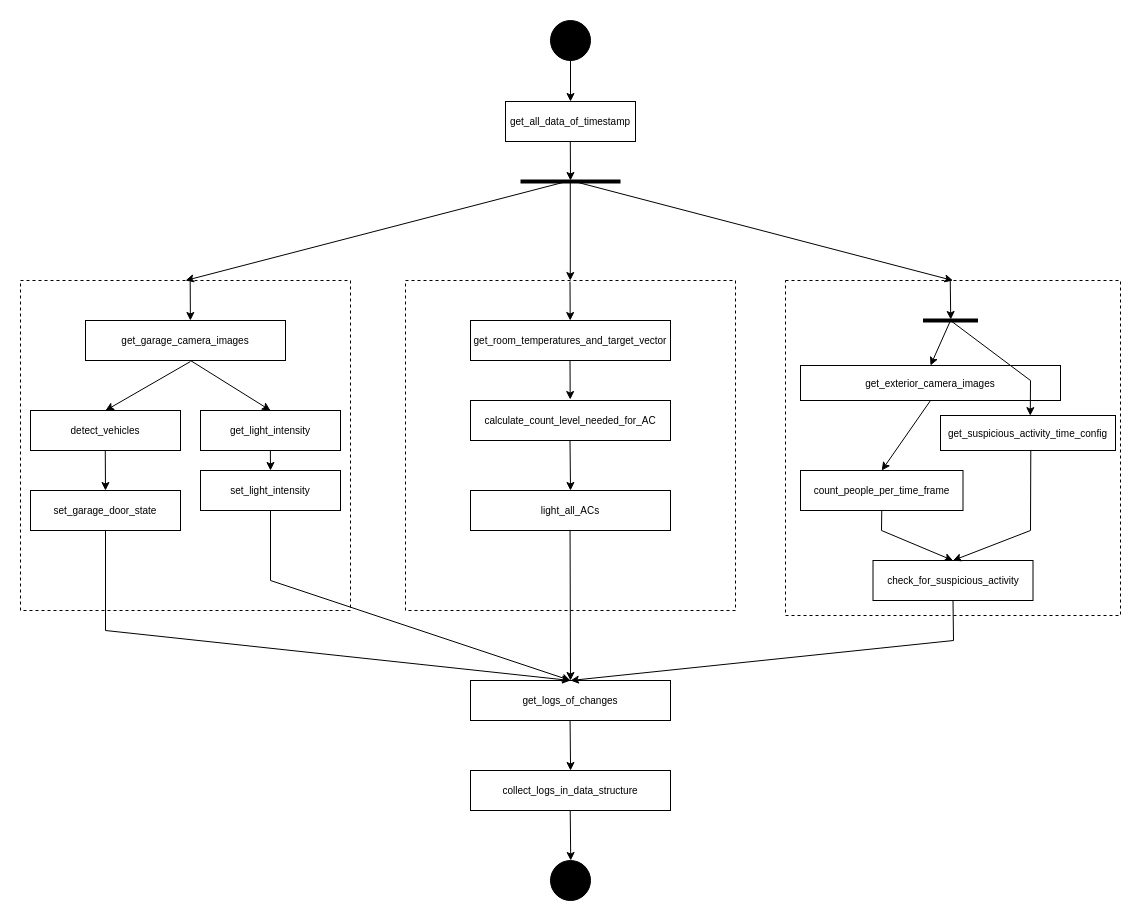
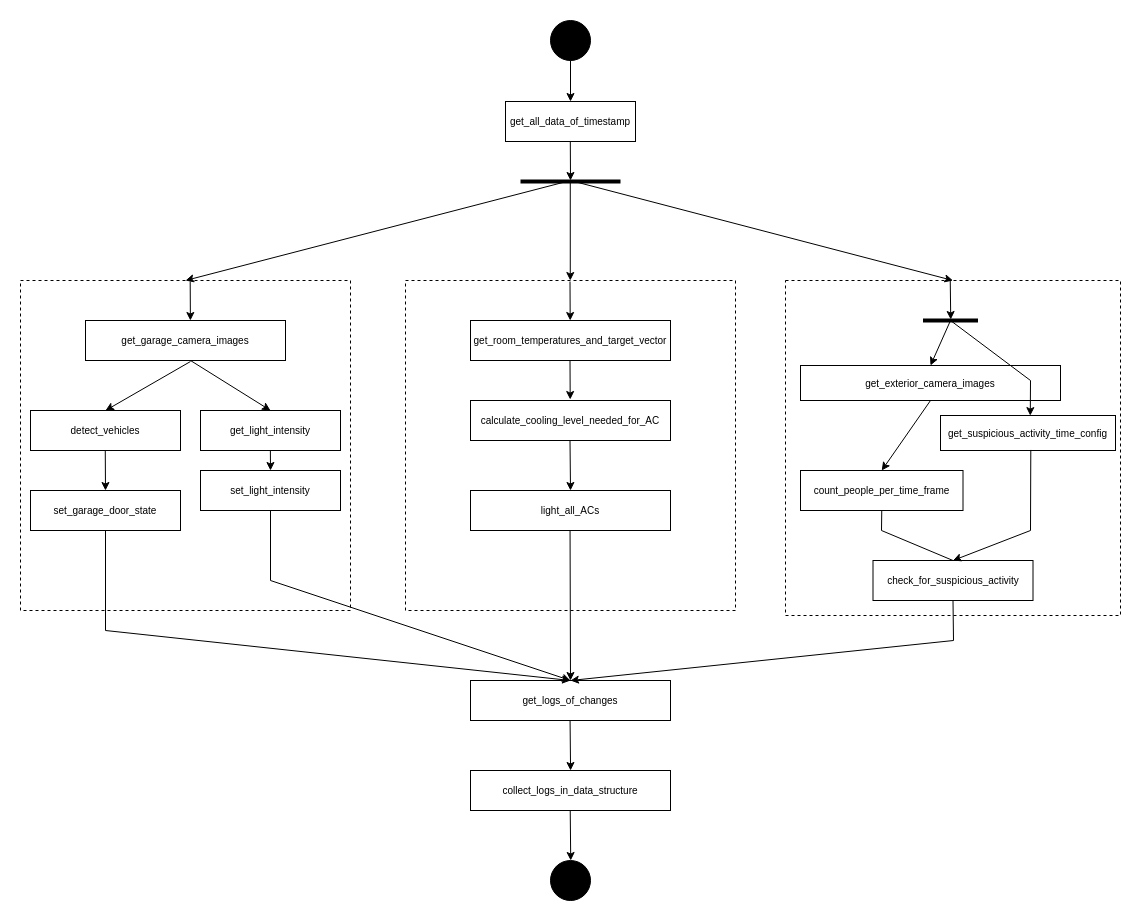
  <mxCell id="0" />
  <mxCell id="1" parent="0" />
  <mxCell id="2" value="" style="ellipse;whiteSpace=wrap;html=1;aspect=fixed;fillColor=#000000;" vertex="1" parent="1"><mxGeometry x="550" y="20" width="40" height="40" as="geometry" /></mxCell>
  <mxCell id="3" value="&lt;font style=&quot;font-size: 10px;&quot;&gt;get_all_data_of_timestamp&lt;br&gt;&lt;/font&gt;" style="rounded=0;whiteSpace=wrap;html=1;" vertex="1" parent="1"><mxGeometry x="505" y="101" width="130" height="40" as="geometry" /></mxCell>
  <mxCell id="4" value="" style="html=1;rounded=0;endArrow=none;endFill=0;strokeWidth=4;" edge="1" parent="1"><mxGeometry width="100" relative="1" as="geometry"><mxPoint x="520" y="181" as="sourcePoint" /><mxPoint x="620" y="181" as="targetPoint" /><Array as="points" /></mxGeometry></mxCell>
  <mxCell id="5" value="" style="endArrow=classic;html=1;rounded=0;" edge="1" parent="1"><mxGeometry width="50" height="50" relative="1" as="geometry"><mxPoint x="569.78" y="180" as="sourcePoint" /><mxPoint x="569.78" y="280" as="targetPoint" /></mxGeometry></mxCell>
  <mxCell id="6" value="" style="endArrow=classic;html=1;rounded=0;exitX=0.5;exitY=1;exitDx=0;exitDy=0;entryX=0.5;entryY=0;entryDx=0;entryDy=0;" edge="1" parent="1" source="2" target="3"><mxGeometry width="50" height="50" relative="1" as="geometry"><mxPoint x="560" y="200" as="sourcePoint" /><mxPoint x="610" y="150" as="targetPoint" /></mxGeometry></mxCell>
  <mxCell id="7" value="" style="endArrow=classic;html=1;rounded=0;exitX=0.5;exitY=1;exitDx=0;exitDy=0;" edge="1" parent="1"><mxGeometry width="50" height="50" relative="1" as="geometry"><mxPoint x="569.8" y="141" as="sourcePoint" /><mxPoint x="570" y="180" as="targetPoint" /></mxGeometry></mxCell>
  <mxCell id="8" value="" style="whiteSpace=wrap;html=1;aspect=fixed;dashed=1;fillOpacity=0;" vertex="1" parent="1"><mxGeometry x="405" y="280" width="330" height="330" as="geometry" /></mxCell>
- <mxCell id="9" value="&lt;font style=&quot;font-size: 10px;&quot;&gt;calculate_count_level_needed_for_AC&lt;br&gt;&lt;/font&gt;" style="rounded=0;whiteSpace=wrap;html=1;" vertex="1" parent="1"><mxGeometry x="470" y="400" width="200" height="40" as="geometry" /></mxCell>
+ <mxCell id="9" value="&lt;font style=&quot;font-size: 10px;&quot;&gt;calculate_cooling_level_needed_for_AC&lt;br&gt;&lt;/font&gt;" style="rounded=0;whiteSpace=wrap;html=1;" vertex="1" parent="1"><mxGeometry x="470" y="400" width="200" height="40" as="geometry" /></mxCell>
  <mxCell id="10" value="&lt;font style=&quot;font-size: 10px;&quot;&gt;get_room_temperatures_and_target_vector&lt;br&gt;&lt;/font&gt;" style="rounded=0;whiteSpace=wrap;html=1;" vertex="1" parent="1"><mxGeometry x="470" y="320" width="200" height="40" as="geometry" /></mxCell>
  <mxCell id="11" value="&lt;font style=&quot;font-size: 10px;&quot;&gt;light_all_ACs&lt;br&gt;&lt;/font&gt;" style="rounded=0;whiteSpace=wrap;html=1;" vertex="1" parent="1"><mxGeometry x="470" y="490" width="200" height="40" as="geometry" /></mxCell>
  <mxCell id="12" value="" style="endArrow=classic;html=1;rounded=0;exitX=0.5;exitY=1;exitDx=0;exitDy=0;" edge="1" parent="1"><mxGeometry width="50" height="50" relative="1" as="geometry"><mxPoint x="569.5" y="281" as="sourcePoint" /><mxPoint x="569.7" y="320" as="targetPoint" /></mxGeometry></mxCell>
  <mxCell id="13" value="" style="endArrow=classic;html=1;rounded=0;exitX=0.5;exitY=1;exitDx=0;exitDy=0;" edge="1" parent="1"><mxGeometry width="50" height="50" relative="1" as="geometry"><mxPoint x="569.5" y="360" as="sourcePoint" /><mxPoint x="569.7" y="399" as="targetPoint" /></mxGeometry></mxCell>
  <mxCell id="14" value="" style="endArrow=classic;html=1;rounded=0;exitX=0.5;exitY=1;exitDx=0;exitDy=0;entryX=0.5;entryY=0;entryDx=0;entryDy=0;" edge="1" parent="1" target="11"><mxGeometry width="50" height="50" relative="1" as="geometry"><mxPoint x="569.5" y="440" as="sourcePoint" /><mxPoint x="569.7" y="479" as="targetPoint" /></mxGeometry></mxCell>
  <mxCell id="15" value="" style="whiteSpace=wrap;html=1;aspect=fixed;dashed=1;fillOpacity=0;" vertex="1" parent="1"><mxGeometry x="785" y="280" width="335" height="335" as="geometry" /></mxCell>
  <mxCell id="16" value="&lt;font style=&quot;font-size: 10px;&quot;&gt;get_suspicious_activity_time_config&lt;br&gt;&lt;/font&gt;" style="rounded=0;whiteSpace=wrap;html=1;" vertex="1" parent="1"><mxGeometry x="940" y="415" width="175" height="35" as="geometry" /></mxCell>
  <mxCell id="17" value="&lt;font style=&quot;font-size: 10px;&quot;&gt;get_exterior_camera_images&lt;br&gt;&lt;/font&gt;" style="rounded=0;whiteSpace=wrap;html=1;" vertex="1" parent="1"><mxGeometry x="800" y="365" width="260" height="35" as="geometry" /></mxCell>
  <mxCell id="18" value="&lt;font style=&quot;font-size: 10px;&quot;&gt;count_people_per_time_frame&lt;br&gt;&lt;/font&gt;" style="rounded=0;whiteSpace=wrap;html=1;" vertex="1" parent="1"><mxGeometry x="800" y="470" width="162.5" height="40" as="geometry" /></mxCell>
  <mxCell id="19" value="" style="endArrow=classic;html=1;rounded=0;exitX=0.5;exitY=1;exitDx=0;exitDy=0;" edge="1" parent="1"><mxGeometry width="50" height="50" relative="1" as="geometry"><mxPoint x="949.74" y="280" as="sourcePoint" /><mxPoint x="950.24" y="319" as="targetPoint" /></mxGeometry></mxCell>
  <mxCell id="20" value="" style="endArrow=classic;html=1;rounded=0;entryX=0.5;entryY=0;entryDx=0;entryDy=0;" edge="1" parent="1" target="17"><mxGeometry width="50" height="50" relative="1" as="geometry"><mxPoint x="950" y="320" as="sourcePoint" /><mxPoint x="954.91" y="360" as="targetPoint" /></mxGeometry></mxCell>
  <mxCell id="21" value="" style="endArrow=classic;html=1;rounded=0;exitX=0.5;exitY=1;exitDx=0;exitDy=0;entryX=0.5;entryY=0;entryDx=0;entryDy=0;" edge="1" parent="1" target="18" source="17"><mxGeometry width="50" height="50" relative="1" as="geometry"><mxPoint x="957" y="475" as="sourcePoint" /><mxPoint x="957.2" y="514" as="targetPoint" /></mxGeometry></mxCell>
  <mxCell id="22" value="" style="endArrow=classic;html=1;rounded=0;entryX=0.5;entryY=0;entryDx=0;entryDy=0;" edge="1" parent="1" target="15"><mxGeometry width="50" height="50" relative="1" as="geometry"><mxPoint x="570" y="180" as="sourcePoint" /><mxPoint x="579.78" y="290" as="targetPoint" /></mxGeometry></mxCell>
  <mxCell id="23" value="" style="html=1;rounded=0;endArrow=none;endFill=0;strokeWidth=4;" edge="1" parent="1"><mxGeometry width="100" relative="1" as="geometry"><mxPoint x="922.5" y="320" as="sourcePoint" /><mxPoint x="977.5" y="320" as="targetPoint" /><Array as="points" /></mxGeometry></mxCell>
  <mxCell id="24" value="" style="endArrow=classic;html=1;rounded=0;entryX=0.513;entryY=0.003;entryDx=0;entryDy=0;entryPerimeter=0;" edge="1" parent="1" target="16"><mxGeometry width="50" height="50" relative="1" as="geometry"><mxPoint x="950" y="320" as="sourcePoint" /><mxPoint x="880" y="380" as="targetPoint" /><Array as="points"><mxPoint x="1030" y="380" /></Array></mxGeometry></mxCell>
- <mxCell id="25" value="" style="endArrow=classic;html=1;rounded=0;exitX=0.5;exitY=1;exitDx=0;exitDy=0;entryX=0.5;entryY=0;entryDx=0;entryDy=0;" edge="1" parent="1" source="18" target="26"><mxGeometry width="50" height="50" relative="1" as="geometry"><mxPoint x="872.17" y="485" as="sourcePoint" /><mxPoint x="872.36" y="535.11" as="targetPoint" /><Array as="points"><mxPoint x="881" y="530" /></Array></mxGeometry></mxCell>
+ <mxCell id="25" value="" style="endArrow=none;html=1;rounded=0;exitX=0.5;exitY=1;exitDx=0;exitDy=0;entryX=0.5;entryY=0;entryDx=0;entryDy=0;" edge="1" parent="1" source="18" target="26"><mxGeometry width="50" height="50" relative="1" as="geometry"><mxPoint x="872.17" y="485" as="sourcePoint" /><mxPoint x="872.36" y="535.11" as="targetPoint" /><Array as="points"><mxPoint x="881" y="530" /></Array></mxGeometry></mxCell>
  <mxCell id="26" value="&lt;font style=&quot;font-size: 10px;&quot;&gt;check_for_suspicious_activity&lt;br&gt;&lt;/font&gt;" style="rounded=0;whiteSpace=wrap;html=1;" vertex="1" parent="1"><mxGeometry x="872.5" y="560" width="160" height="40" as="geometry" /></mxCell>
  <mxCell id="27" value="" style="endArrow=classic;html=1;rounded=0;exitX=0.516;exitY=0.984;exitDx=0;exitDy=0;entryX=0.5;entryY=0;entryDx=0;entryDy=0;exitPerimeter=0;" edge="1" parent="1" source="16" target="26"><mxGeometry width="50" height="50" relative="1" as="geometry"><mxPoint x="882.17" y="495" as="sourcePoint" /><mxPoint x="1032.5" y="535" as="targetPoint" /><Array as="points"><mxPoint x="1030" y="530" /></Array></mxGeometry></mxCell>
  <mxCell id="28" value="&lt;font style=&quot;font-size: 10px;&quot;&gt;get_logs_of_changes&lt;br&gt;&lt;/font&gt;" style="rounded=0;whiteSpace=wrap;html=1;" vertex="1" parent="1"><mxGeometry x="470" y="680" width="200" height="40" as="geometry" /></mxCell>
  <mxCell id="29" value="" style="whiteSpace=wrap;html=1;aspect=fixed;dashed=1;fillOpacity=0;" vertex="1" parent="1"><mxGeometry x="20" y="280" width="330" height="330" as="geometry" /></mxCell>
  <mxCell id="30" value="" style="endArrow=classic;html=1;rounded=0;exitX=0.5;exitY=1;exitDx=0;exitDy=0;entryX=0.5;entryY=0;entryDx=0;entryDy=0;" edge="1" parent="1"><mxGeometry width="50" height="50" relative="1" as="geometry"><mxPoint x="569.57" y="720" as="sourcePoint" /><mxPoint x="570.07" y="770" as="targetPoint" /></mxGeometry></mxCell>
  <mxCell id="31" value="&lt;font style=&quot;font-size: 10px;&quot;&gt;collect_logs_in_data_structure&lt;br&gt;&lt;/font&gt;" style="rounded=0;whiteSpace=wrap;html=1;" vertex="1" parent="1"><mxGeometry x="470" y="770" width="200" height="40" as="geometry" /></mxCell>
  <mxCell id="32" value="" style="endArrow=classic;html=1;rounded=0;exitX=0.5;exitY=1;exitDx=0;exitDy=0;entryX=0.5;entryY=0;entryDx=0;entryDy=0;" edge="1" parent="1" target="28"><mxGeometry width="50" height="50" relative="1" as="geometry"><mxPoint x="569.55" y="530" as="sourcePoint" /><mxPoint x="570.05" y="580" as="targetPoint" /></mxGeometry></mxCell>
  <mxCell id="33" value="&lt;font style=&quot;font-size: 10px;&quot;&gt;get_garage_camera_images&lt;br&gt;&lt;/font&gt;" style="rounded=0;whiteSpace=wrap;html=1;" vertex="1" parent="1"><mxGeometry x="85" y="320" width="200" height="40" as="geometry" /></mxCell>
  <mxCell id="34" value="&lt;font style=&quot;font-size: 10px;&quot;&gt;detect_vehicles&lt;br&gt;&lt;/font&gt;" style="rounded=0;whiteSpace=wrap;html=1;" vertex="1" parent="1"><mxGeometry x="30" y="410" width="150" height="40" as="geometry" /></mxCell>
  <mxCell id="35" value="&lt;font style=&quot;font-size: 10px;&quot;&gt;get_light_intensity&lt;br&gt;&lt;/font&gt;" style="rounded=0;whiteSpace=wrap;html=1;" vertex="1" parent="1"><mxGeometry x="200" y="410" width="140" height="40" as="geometry" /></mxCell>
  <mxCell id="36" value="" style="endArrow=classic;html=1;rounded=0;entryX=0.5;entryY=0;entryDx=0;entryDy=0;" edge="1" parent="1" target="29"><mxGeometry width="50" height="50" relative="1" as="geometry"><mxPoint x="570" y="180" as="sourcePoint" /><mxPoint x="440" y="250" as="targetPoint" /></mxGeometry></mxCell>
  <mxCell id="37" value="" style="endArrow=classic;html=1;rounded=0;exitX=0.5;exitY=1;exitDx=0;exitDy=0;entryX=0.5;entryY=0;entryDx=0;entryDy=0;" edge="1" parent="1" target="34"><mxGeometry width="50" height="50" relative="1" as="geometry"><mxPoint x="190" y="361" as="sourcePoint" /><mxPoint x="190.2" y="400" as="targetPoint" /></mxGeometry></mxCell>
  <mxCell id="38" value="" style="endArrow=classic;html=1;rounded=0;exitX=0.5;exitY=1;exitDx=0;exitDy=0;" edge="1" parent="1"><mxGeometry width="50" height="50" relative="1" as="geometry"><mxPoint x="189.69" y="281" as="sourcePoint" /><mxPoint x="189.89" y="320" as="targetPoint" /></mxGeometry></mxCell>
  <mxCell id="39" value="" style="endArrow=classic;html=1;rounded=0;entryX=0.5;entryY=0;entryDx=0;entryDy=0;" edge="1" parent="1" target="35"><mxGeometry width="50" height="50" relative="1" as="geometry"><mxPoint x="190" y="360" as="sourcePoint" /><mxPoint x="200.2" y="410" as="targetPoint" /></mxGeometry></mxCell>
  <mxCell id="40" value="&lt;font style=&quot;font-size: 10px;&quot;&gt;set_light_intensity&lt;br&gt;&lt;/font&gt;" style="rounded=0;whiteSpace=wrap;html=1;" vertex="1" parent="1"><mxGeometry x="200" y="470" width="140" height="40" as="geometry" /></mxCell>
  <mxCell id="41" value="&lt;font style=&quot;font-size: 10px;&quot;&gt;set_garage_door_state&lt;br&gt;&lt;/font&gt;" style="rounded=0;whiteSpace=wrap;html=1;" vertex="1" parent="1"><mxGeometry x="30" y="490" width="150" height="40" as="geometry" /></mxCell>
  <mxCell id="42" value="" style="endArrow=classic;html=1;rounded=0;exitX=0.5;exitY=1;exitDx=0;exitDy=0;entryX=0.5;entryY=0;entryDx=0;entryDy=0;" edge="1" parent="1" target="41"><mxGeometry width="50" height="50" relative="1" as="geometry"><mxPoint x="104.78" y="450" as="sourcePoint" /><mxPoint x="104.98" y="489" as="targetPoint" /></mxGeometry></mxCell>
  <mxCell id="43" value="" style="endArrow=classic;html=1;rounded=0;exitX=0.5;exitY=1;exitDx=0;exitDy=0;entryX=0.5;entryY=0;entryDx=0;entryDy=0;" edge="1" parent="1" target="40"><mxGeometry width="50" height="50" relative="1" as="geometry"><mxPoint x="269.88" y="450" as="sourcePoint" /><mxPoint x="270.08" y="489" as="targetPoint" /></mxGeometry></mxCell>
  <mxCell id="44" value="" style="ellipse;whiteSpace=wrap;html=1;aspect=fixed;fillColor=#000000;" vertex="1" parent="1"><mxGeometry x="550" y="860" width="40" height="40" as="geometry" /></mxCell>
  <mxCell id="45" value="" style="endArrow=classic;html=1;rounded=0;exitX=0.5;exitY=1;exitDx=0;exitDy=0;entryX=0.5;entryY=0;entryDx=0;entryDy=0;" edge="1" parent="1"><mxGeometry width="50" height="50" relative="1" as="geometry"><mxPoint x="569.72" y="810" as="sourcePoint" /><mxPoint x="570.22" y="860" as="targetPoint" /></mxGeometry></mxCell>
  <mxCell id="46" value="" style="endArrow=classic;html=1;rounded=0;exitX=0.5;exitY=1;exitDx=0;exitDy=0;entryX=0.5;entryY=0;entryDx=0;entryDy=0;" edge="1" parent="1" source="26" target="28"><mxGeometry width="50" height="50" relative="1" as="geometry"><mxPoint x="951.97" y="600" as="sourcePoint" /><mxPoint x="952.42" y="750" as="targetPoint" /><Array as="points"><mxPoint x="953" y="640" /></Array></mxGeometry></mxCell>
  <mxCell id="47" value="" style="endArrow=classic;html=1;rounded=0;exitX=0.5;exitY=1;exitDx=0;exitDy=0;entryX=0.5;entryY=0;entryDx=0;entryDy=0;" edge="1" parent="1" source="41" target="28"><mxGeometry width="50" height="50" relative="1" as="geometry"><mxPoint x="114.78" y="460" as="sourcePoint" /><mxPoint x="115" y="500" as="targetPoint" /><Array as="points"><mxPoint x="105" y="630" /></Array></mxGeometry></mxCell>
  <mxCell id="48" value="" style="endArrow=classic;html=1;rounded=0;exitX=0.5;exitY=1;exitDx=0;exitDy=0;" edge="1" parent="1" source="40"><mxGeometry width="50" height="50" relative="1" as="geometry"><mxPoint x="240" y="710" as="sourcePoint" /><mxPoint x="570" y="680" as="targetPoint" /><Array as="points"><mxPoint x="270" y="580" /></Array></mxGeometry></mxCell>
